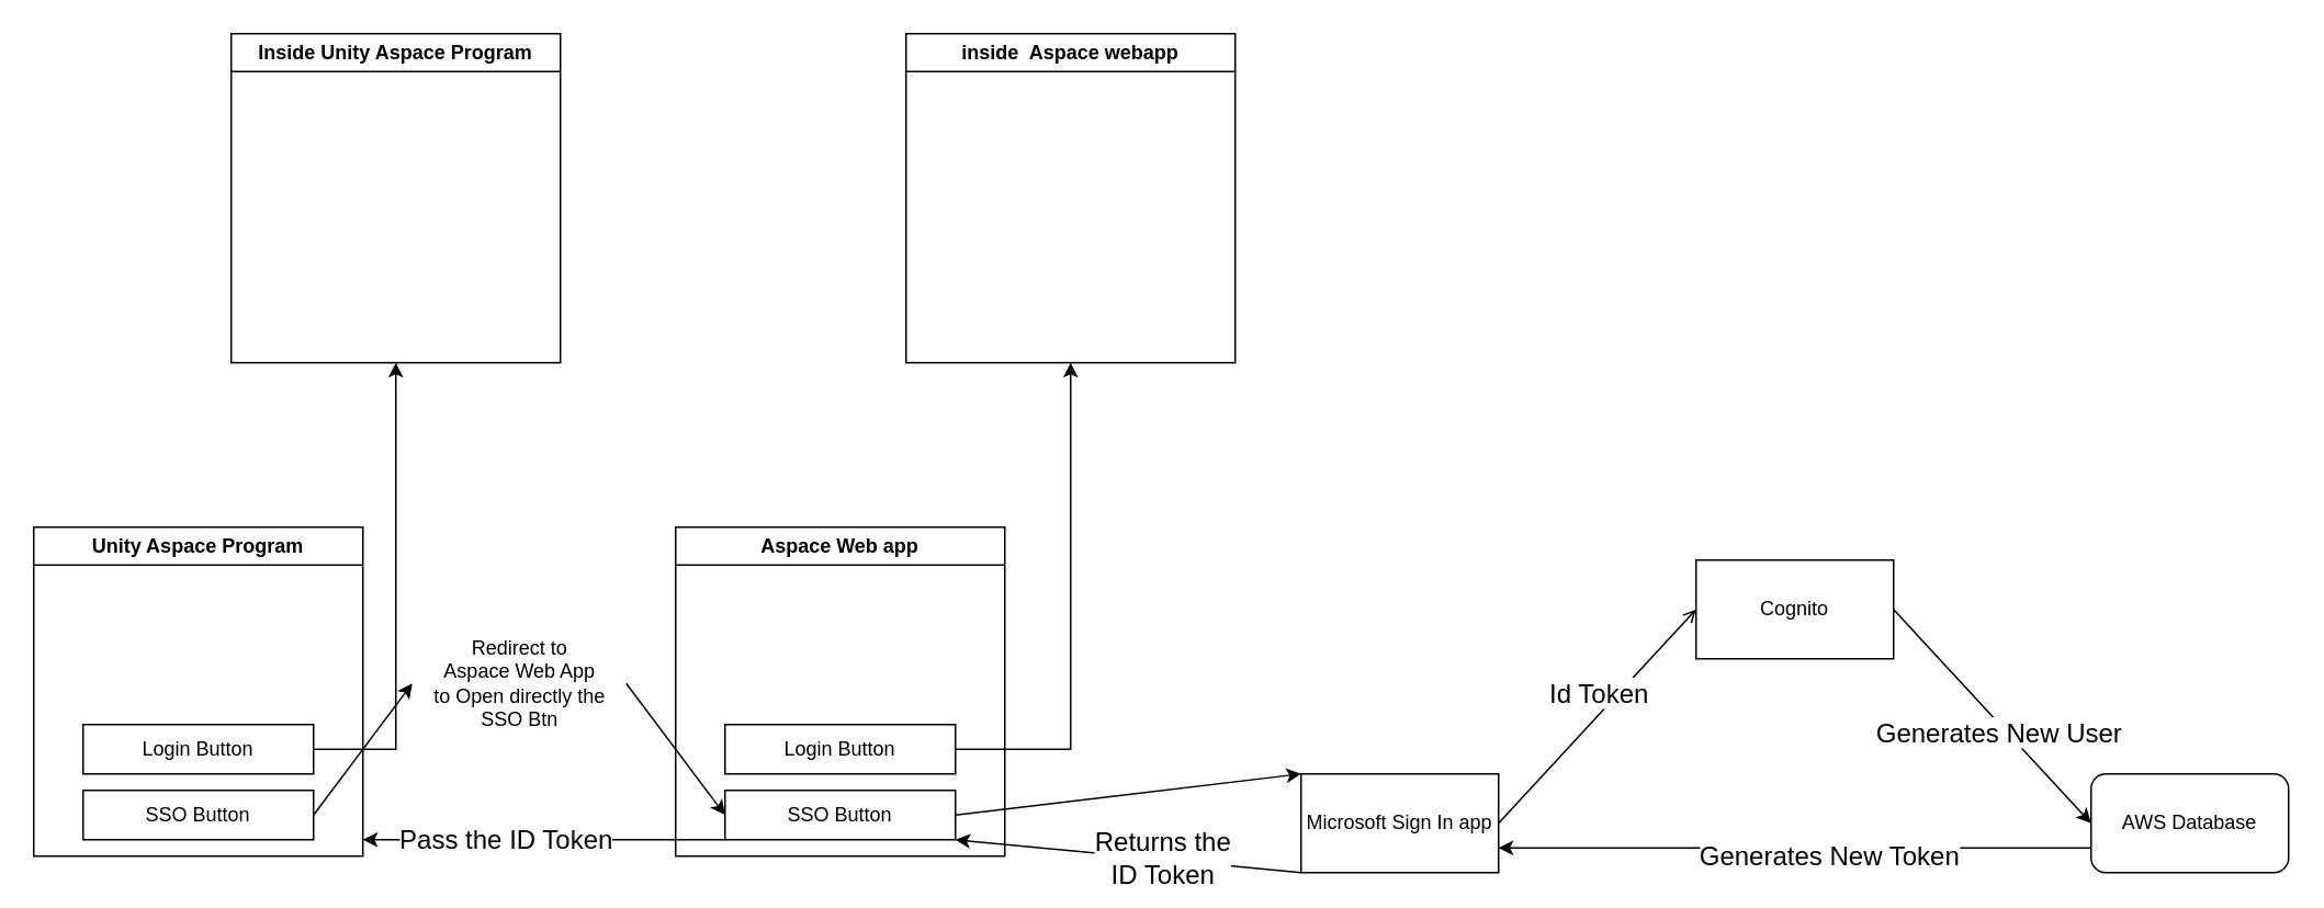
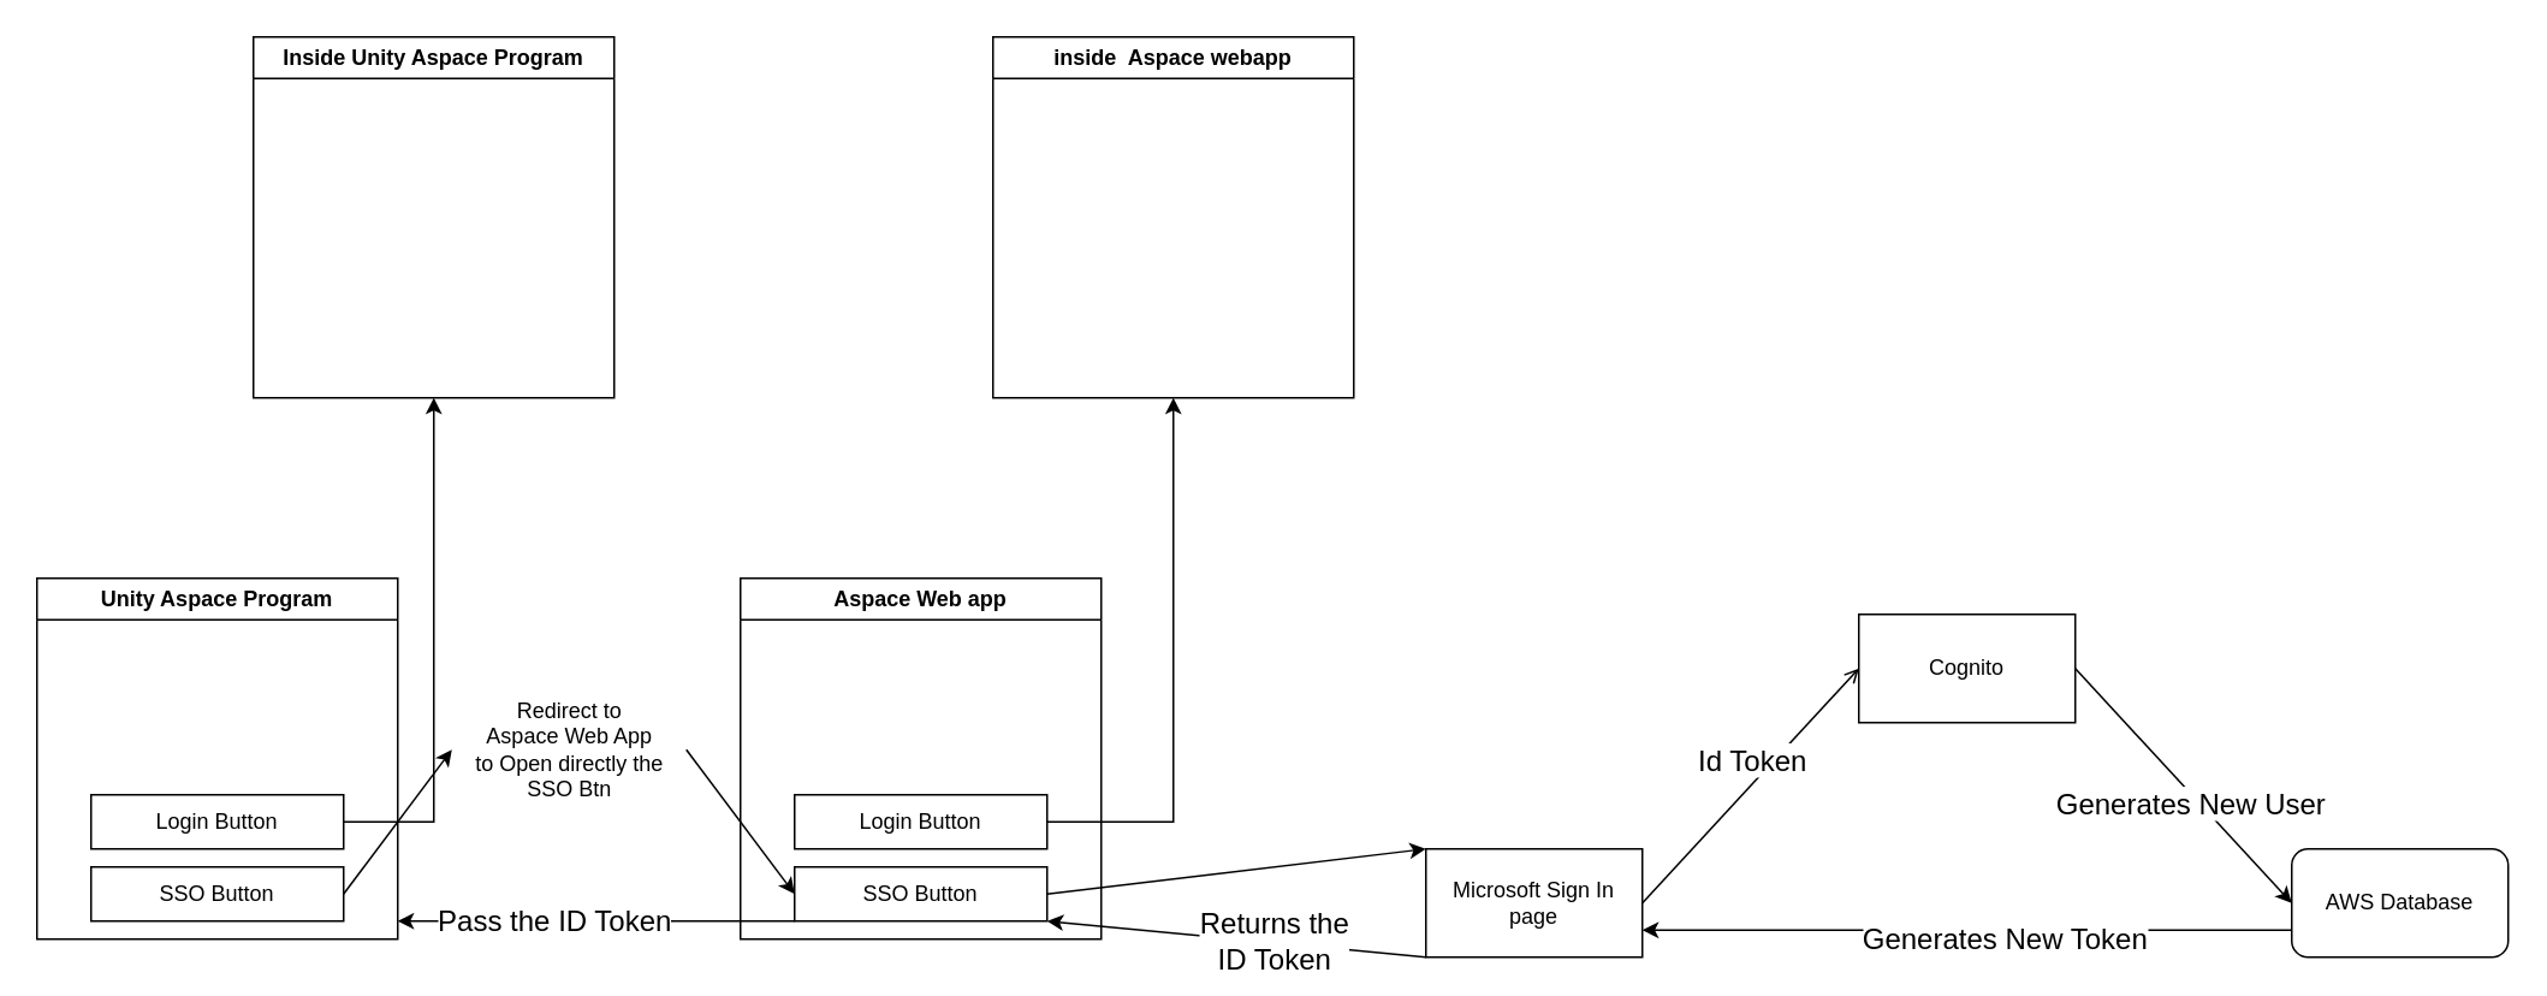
  <mxCell id="0" />
  <mxCell id="1" parent="0" />
  <mxCell id="2" value="Unity Aspace Program" style="swimlane;whiteSpace=wrap;html=1;" vertex="1" parent="1"><mxGeometry x="20" y="320" width="200" height="200" as="geometry" /></mxCell>
  <mxCell id="3" value="SSO Button" style="rounded=0;whiteSpace=wrap;html=1;" vertex="1" parent="2"><mxGeometry x="30" y="160" width="140" height="30" as="geometry" /></mxCell>
  <mxCell id="4" value="Login Button" style="rounded=0;whiteSpace=wrap;html=1;" vertex="1" parent="2"><mxGeometry x="30" y="120" width="140" height="30" as="geometry" /></mxCell>
  <mxCell id="5" value="Inside Unity Aspace Program" style="swimlane;whiteSpace=wrap;html=1;startSize=23;" vertex="1" parent="1"><mxGeometry x="140" y="20" width="200" height="200" as="geometry" /></mxCell>
  <mxCell id="6" value="" style="endArrow=classic;html=1;rounded=0;exitX=1;exitY=0.5;exitDx=0;exitDy=0;entryX=0.5;entryY=1;entryDx=0;entryDy=0;" edge="1" parent="1" source="4" target="5"><mxGeometry width="50" height="50" relative="1" as="geometry"><mxPoint x="400" y="280" as="sourcePoint" /><mxPoint x="450" y="230" as="targetPoint" /><Array as="points"><mxPoint x="240" y="455" /></Array></mxGeometry></mxCell>
  <mxCell id="7" value="" style="endArrow=classic;html=1;rounded=0;exitX=1;exitY=0.5;exitDx=0;exitDy=0;entryX=0;entryY=0.5;entryDx=0;entryDy=0;" edge="1" parent="1" source="12" target="10"><mxGeometry width="50" height="50" relative="1" as="geometry"><mxPoint x="400" y="680" as="sourcePoint" /><mxPoint x="330" y="495" as="targetPoint" /></mxGeometry></mxCell>
  <mxCell id="8" value="Aspace Web app" style="swimlane;whiteSpace=wrap;html=1;" vertex="1" parent="1"><mxGeometry x="410" y="320" width="200" height="200" as="geometry" /></mxCell>
  <mxCell id="9" value="Login Button" style="rounded=0;whiteSpace=wrap;html=1;" vertex="1" parent="8"><mxGeometry x="30" y="120" width="140" height="30" as="geometry" /></mxCell>
  <mxCell id="10" value="SSO Button" style="rounded=0;whiteSpace=wrap;html=1;" vertex="1" parent="8"><mxGeometry x="30" y="160" width="140" height="30" as="geometry" /></mxCell>
  <mxCell id="11" value="" style="endArrow=classic;html=1;rounded=0;exitX=1;exitY=0.5;exitDx=0;exitDy=0;entryX=0;entryY=0.5;entryDx=0;entryDy=0;" edge="1" parent="1" source="3" target="12"><mxGeometry width="50" height="50" relative="1" as="geometry"><mxPoint x="190" y="495" as="sourcePoint" /><mxPoint x="400" y="495" as="targetPoint" /></mxGeometry></mxCell>
  <mxCell id="12" value="Redirect to &lt;br&gt;Aspace Web App&lt;br&gt;to Open directly the &lt;br&gt;SSO Btn" style="text;html=1;align=center;verticalAlign=middle;resizable=0;points=[];autosize=1;strokeColor=none;fillColor=none;" vertex="1" parent="1"><mxGeometry x="250" y="380" width="130" height="70" as="geometry" /></mxCell>
  <mxCell id="13" value="" style="endArrow=classic;html=1;rounded=0;exitX=1;exitY=0.5;exitDx=0;exitDy=0;entryX=0;entryY=0;entryDx=0;entryDy=0;endFill=1;" edge="1" parent="1" source="10" target="16"><mxGeometry width="50" height="50" relative="1" as="geometry"><mxPoint x="400" y="380" as="sourcePoint" /><mxPoint x="690" y="495" as="targetPoint" /><Array as="points" /></mxGeometry></mxCell>
  <mxCell id="14" value="inside&amp;nbsp; Aspace webapp" style="swimlane;whiteSpace=wrap;html=1;startSize=23;" vertex="1" parent="1"><mxGeometry x="550" y="20" width="200" height="200" as="geometry" /></mxCell>
  <mxCell id="15" value="" style="endArrow=classic;html=1;rounded=0;exitX=1;exitY=0.5;exitDx=0;exitDy=0;entryX=0.5;entryY=1;entryDx=0;entryDy=0;" edge="1" parent="1" source="9" target="14"><mxGeometry width="50" height="50" relative="1" as="geometry"><mxPoint x="710" y="465" as="sourcePoint" /><mxPoint x="750" y="260" as="targetPoint" /><Array as="points"><mxPoint x="650" y="455" /></Array></mxGeometry></mxCell>
- <mxCell id="16" value="Microsoft Sign In app" style="rounded=0;whiteSpace=wrap;html=1;" vertex="1" parent="1"><mxGeometry x="790" y="470" width="120" height="60" as="geometry" /></mxCell>
+ <mxCell id="16" value="Microsoft Sign In page" style="rounded=0;whiteSpace=wrap;html=1;" vertex="1" parent="1"><mxGeometry x="790" y="470" width="120" height="60" as="geometry" /></mxCell>
  <mxCell id="17" value="Cognito" style="rounded=0;whiteSpace=wrap;html=1;" vertex="1" parent="1"><mxGeometry x="1030" y="340" width="120" height="60" as="geometry" /></mxCell>
  <mxCell id="18" value="" style="endArrow=open;html=1;rounded=0;exitX=1;exitY=0.5;exitDx=0;exitDy=0;entryX=0;entryY=0.5;entryDx=0;entryDy=0;" edge="1" parent="1" source="16" target="17"><mxGeometry width="50" height="50" relative="1" as="geometry"><mxPoint x="580" y="400" as="sourcePoint" /><mxPoint x="630" y="350" as="targetPoint" /></mxGeometry></mxCell>
  <mxCell id="19" value="Id Token" style="edgeLabel;html=1;align=center;verticalAlign=middle;resizable=0;points=[];spacing=2;fontSize=16;" vertex="1" connectable="0" parent="18"><mxGeometry x="0.233" y="-1" relative="1" as="geometry"><mxPoint x="-14" as="offset" /></mxGeometry></mxCell>
  <mxCell id="20" value="AWS Database" style="whiteSpace=wrap;html=1;rounded=1;" vertex="1" parent="1"><mxGeometry x="1270" y="470" width="120" height="60" as="geometry" /></mxCell>
  <mxCell id="21" value="" style="endArrow=classic;html=1;rounded=0;exitX=1;exitY=0.5;exitDx=0;exitDy=0;entryX=0;entryY=0.5;entryDx=0;entryDy=0;" edge="1" parent="1" source="17" target="20"><mxGeometry width="50" height="50" relative="1" as="geometry"><mxPoint x="770" y="400" as="sourcePoint" /><mxPoint x="820" y="350" as="targetPoint" /></mxGeometry></mxCell>
  <mxCell id="22" value="Generates New User" style="edgeLabel;html=1;align=center;verticalAlign=middle;resizable=0;points=[];fontSize=16;" vertex="1" connectable="0" parent="21"><mxGeometry x="0.109" y="-4" relative="1" as="geometry"><mxPoint as="offset" /></mxGeometry></mxCell>
  <mxCell id="23" value="" style="endArrow=classic;html=1;rounded=0;exitX=0;exitY=0.75;exitDx=0;exitDy=0;entryX=1;entryY=0.75;entryDx=0;entryDy=0;" edge="1" parent="1" source="20" target="16"><mxGeometry width="50" height="50" relative="1" as="geometry"><mxPoint x="890" y="290" as="sourcePoint" /><mxPoint x="820" y="350" as="targetPoint" /></mxGeometry></mxCell>
  <mxCell id="24" value="Generates New Token" style="edgeLabel;html=1;align=center;verticalAlign=middle;resizable=0;points=[];fontSize=16;" vertex="1" connectable="0" parent="23"><mxGeometry x="-0.109" y="4" relative="1" as="geometry"><mxPoint as="offset" /></mxGeometry></mxCell>
  <mxCell id="25" value="" style="endArrow=classic;html=1;rounded=0;exitX=0;exitY=1;exitDx=0;exitDy=0;entryX=1;entryY=1;entryDx=0;entryDy=0;" edge="1" parent="1" source="16" target="10"><mxGeometry width="50" height="50" relative="1" as="geometry"><mxPoint x="770" y="400" as="sourcePoint" /><mxPoint x="820" y="350" as="targetPoint" /></mxGeometry></mxCell>
  <mxCell id="26" value="Returns the &lt;br&gt;ID Token" style="edgeLabel;html=1;align=center;verticalAlign=middle;resizable=0;points=[];fontSize=16;" vertex="1" connectable="0" parent="25"><mxGeometry x="-0.198" y="-1" relative="1" as="geometry"><mxPoint as="offset" /></mxGeometry></mxCell>
  <mxCell id="27" value="" style="endArrow=classic;html=1;rounded=0;exitX=0;exitY=1;exitDx=0;exitDy=0;" edge="1" parent="1" source="10"><mxGeometry width="50" height="50" relative="1" as="geometry"><mxPoint x="770" y="400" as="sourcePoint" /><mxPoint x="220" y="510" as="targetPoint" /></mxGeometry></mxCell>
  <mxCell id="28" value="Pass the ID Token" style="edgeLabel;html=1;align=center;verticalAlign=middle;resizable=0;points=[];fontSize=16;" vertex="1" connectable="0" parent="27"><mxGeometry x="0.218" y="-1" relative="1" as="geometry"><mxPoint as="offset" /></mxGeometry></mxCell>
